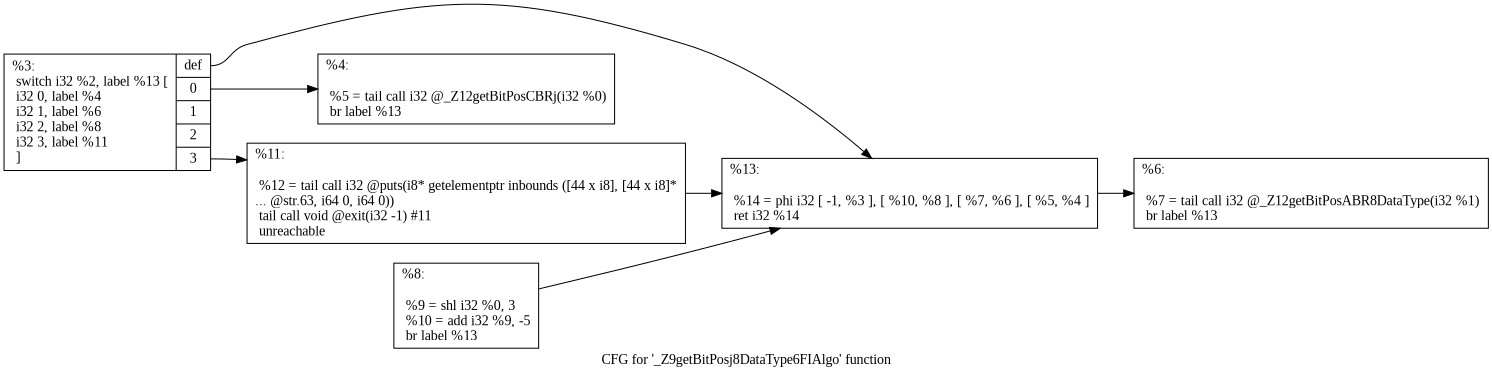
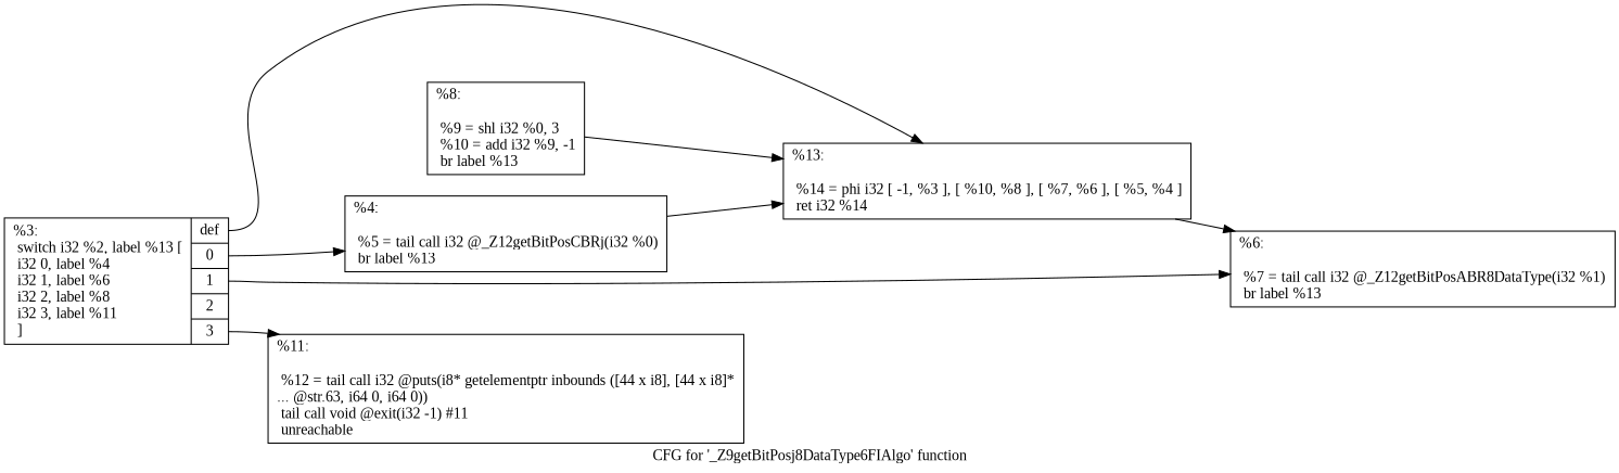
  digraph {
    fontname="Liberation Serif"
    label="CFG for '_Z9getBitPosj8DataType6FIAlgo' function"
    rankdir=LR
    node [fontname="Liberation Serif" shape=record]
    edge [fontname="Liberation Serif"]
    n1 [label="{%3:\l  switch i32 %2, label %13 [\l    i32 0, label %4\l    i32 1, label %6\l    i32 2, label %8\l    i32 3, label %11\l  ]\l|{<s0>def|<s1>0|<s2>1|<s3>2|<s4>3}}"]
    n2 [label="{%13:\l\l  %14 = phi i32 [ -1, %3 ], [ %10, %8 ], [ %7, %6 ], [ %5, %4 ]\l  ret i32 %14\l}"]
    n3 [label="{%4:\l\l  %5 = tail call i32 @_Z12getBitPosCBRj(i32 %0)\l  br label %13\l}"]
    n4 [label="{%6:\l\l  %7 = tail call i32 @_Z12getBitPosABR8DataType(i32 %1)\l  br label %13\l}"]
    n5 [label="{%11:\l\l  %12 = tail call i32 @puts(i8* getelementptr inbounds ([44 x i8], [44 x i8]*\l... @str.63, i64 0, i64 0))\l  tail call void @exit(i32 -1) #11\l  unreachable\l}"]
-   n6 [label="{%8:\l\l  %9 = shl i32 %0, 3\l  %10 = add i32 %9, -5\l  br label %13\l}"]
+   n6 [label="{%8:\l\l  %9 = shl i32 %0, 3\l  %10 = add i32 %9, -1\l  br label %13\l}"]
    n1 -> n2 [tailport=s0]
    n1 -> n3 [tailport=s1]
+   n1 -> n4 [tailport=s2]
    n1 -> n5 [tailport=s4]
    n2 -> n4
-   n5 -> n2
+   n3 -> n2
    n6 -> n2
  }
